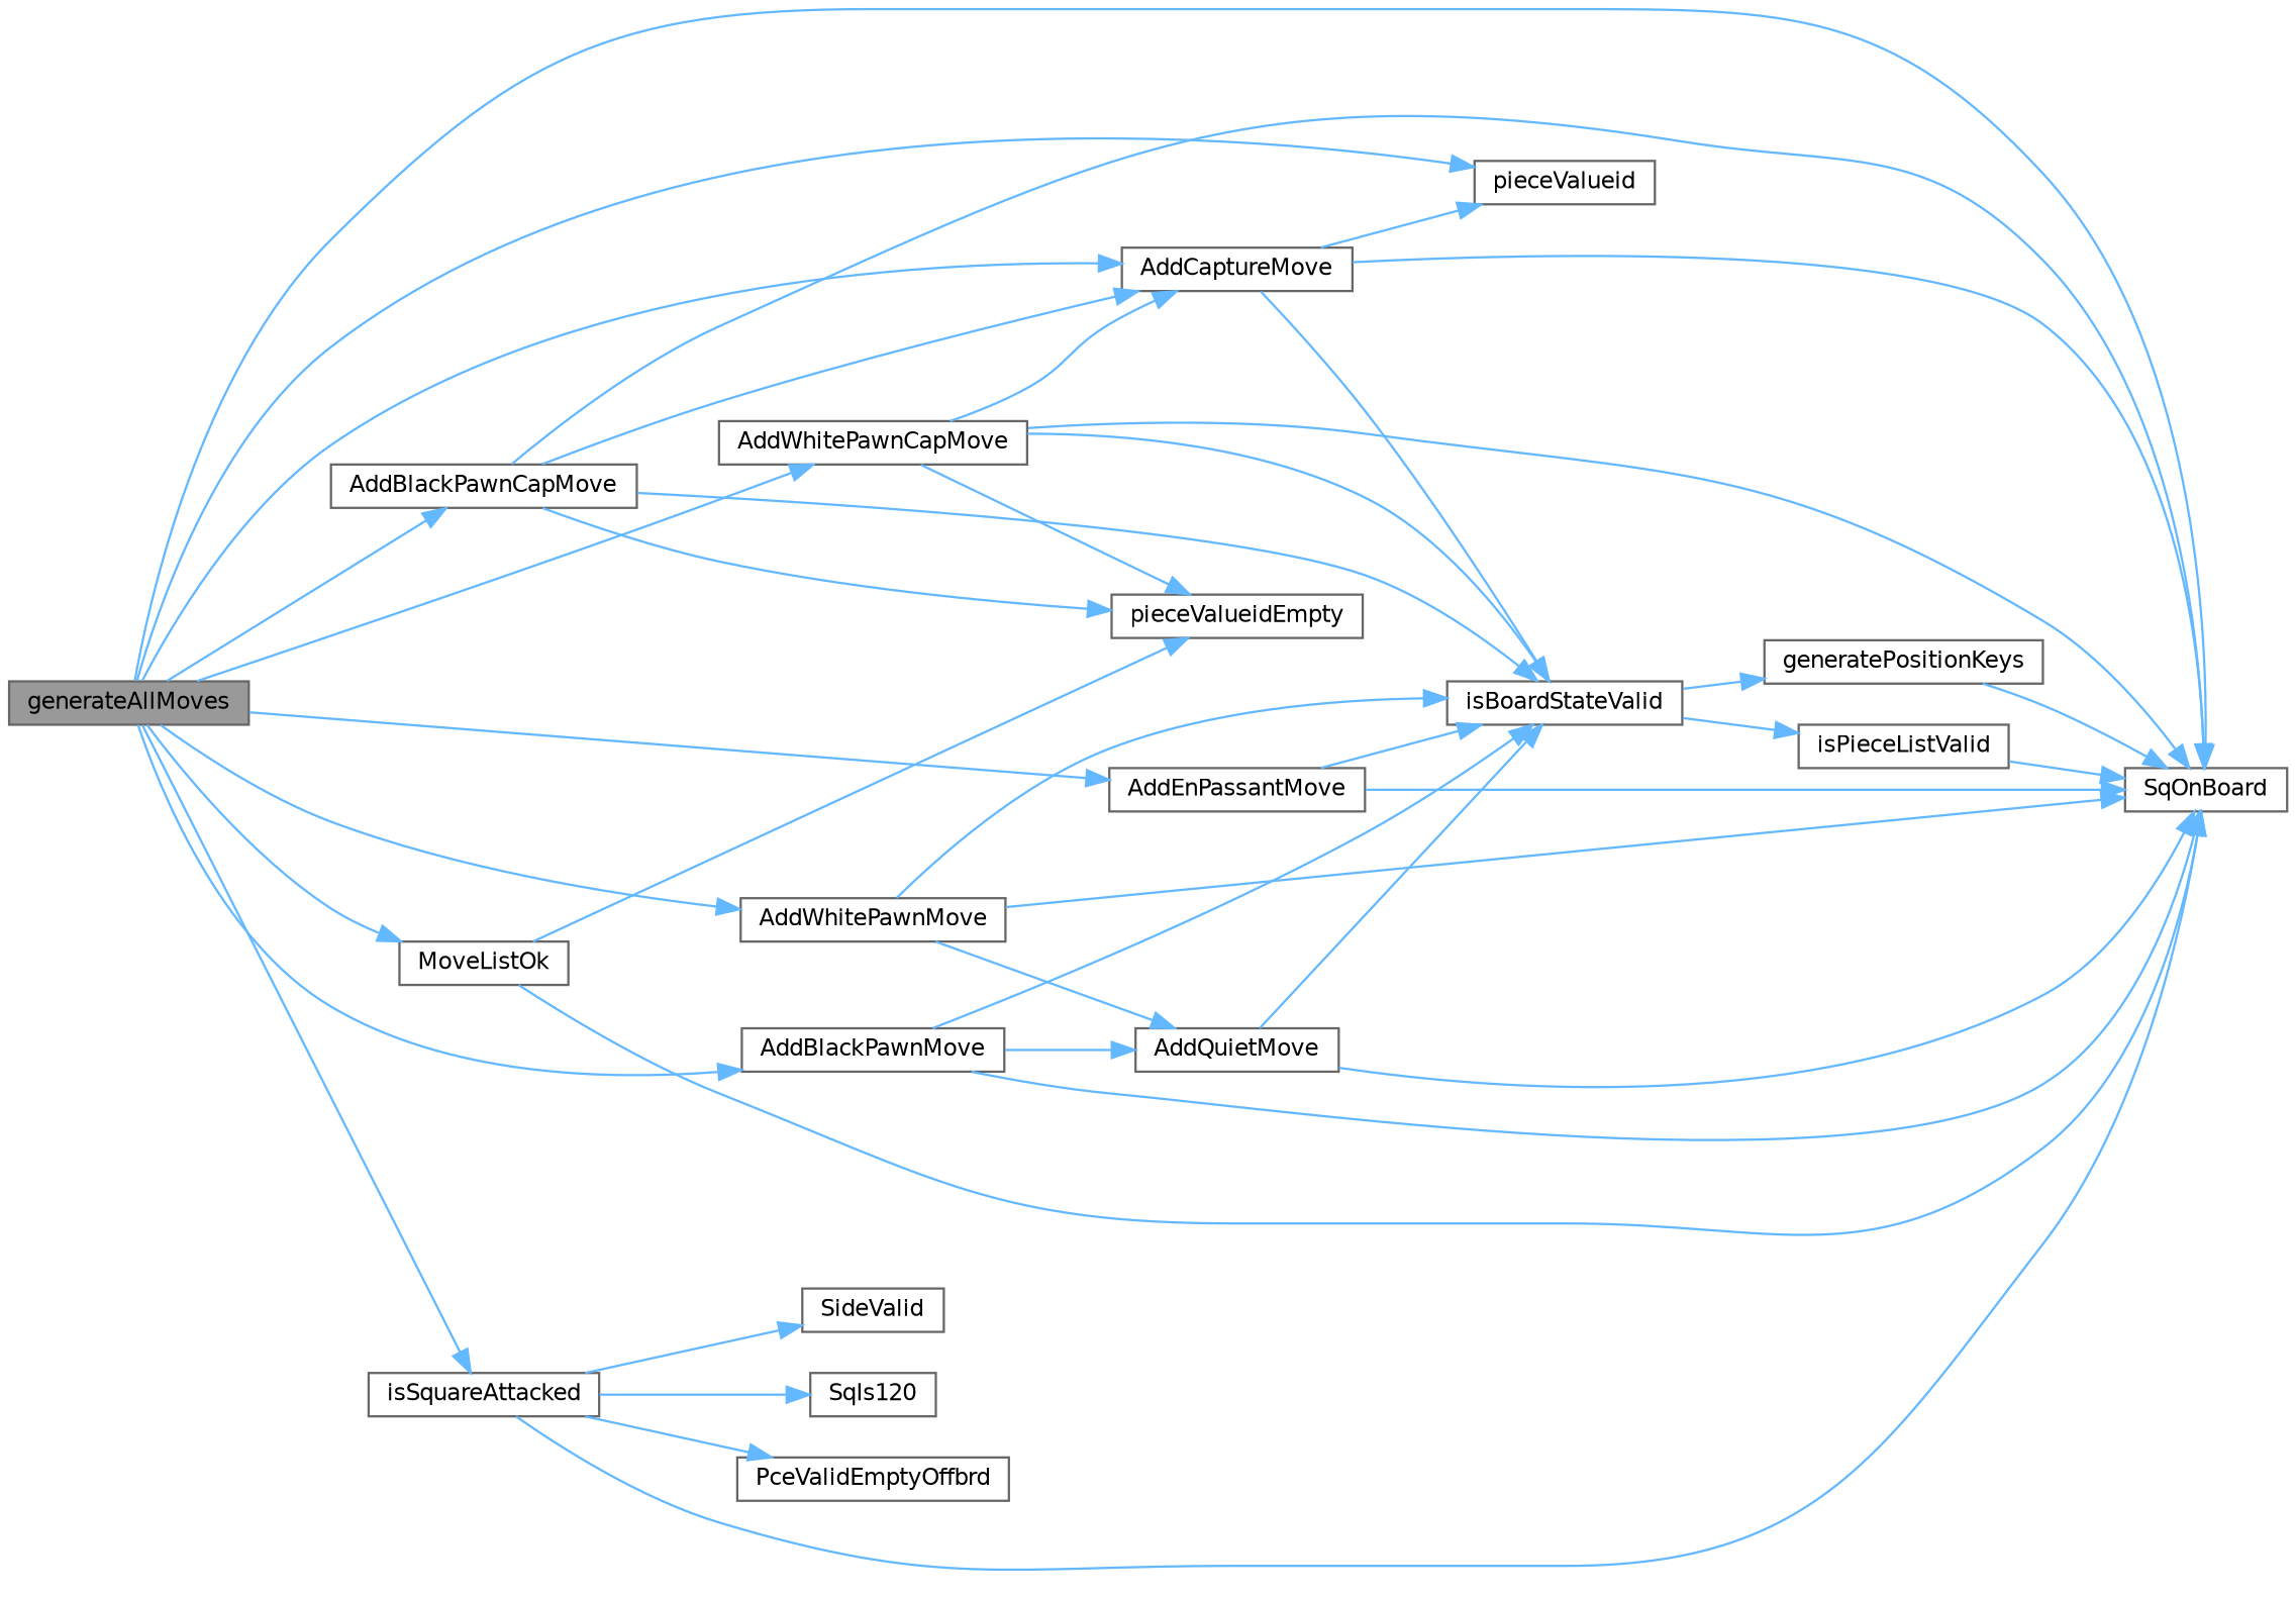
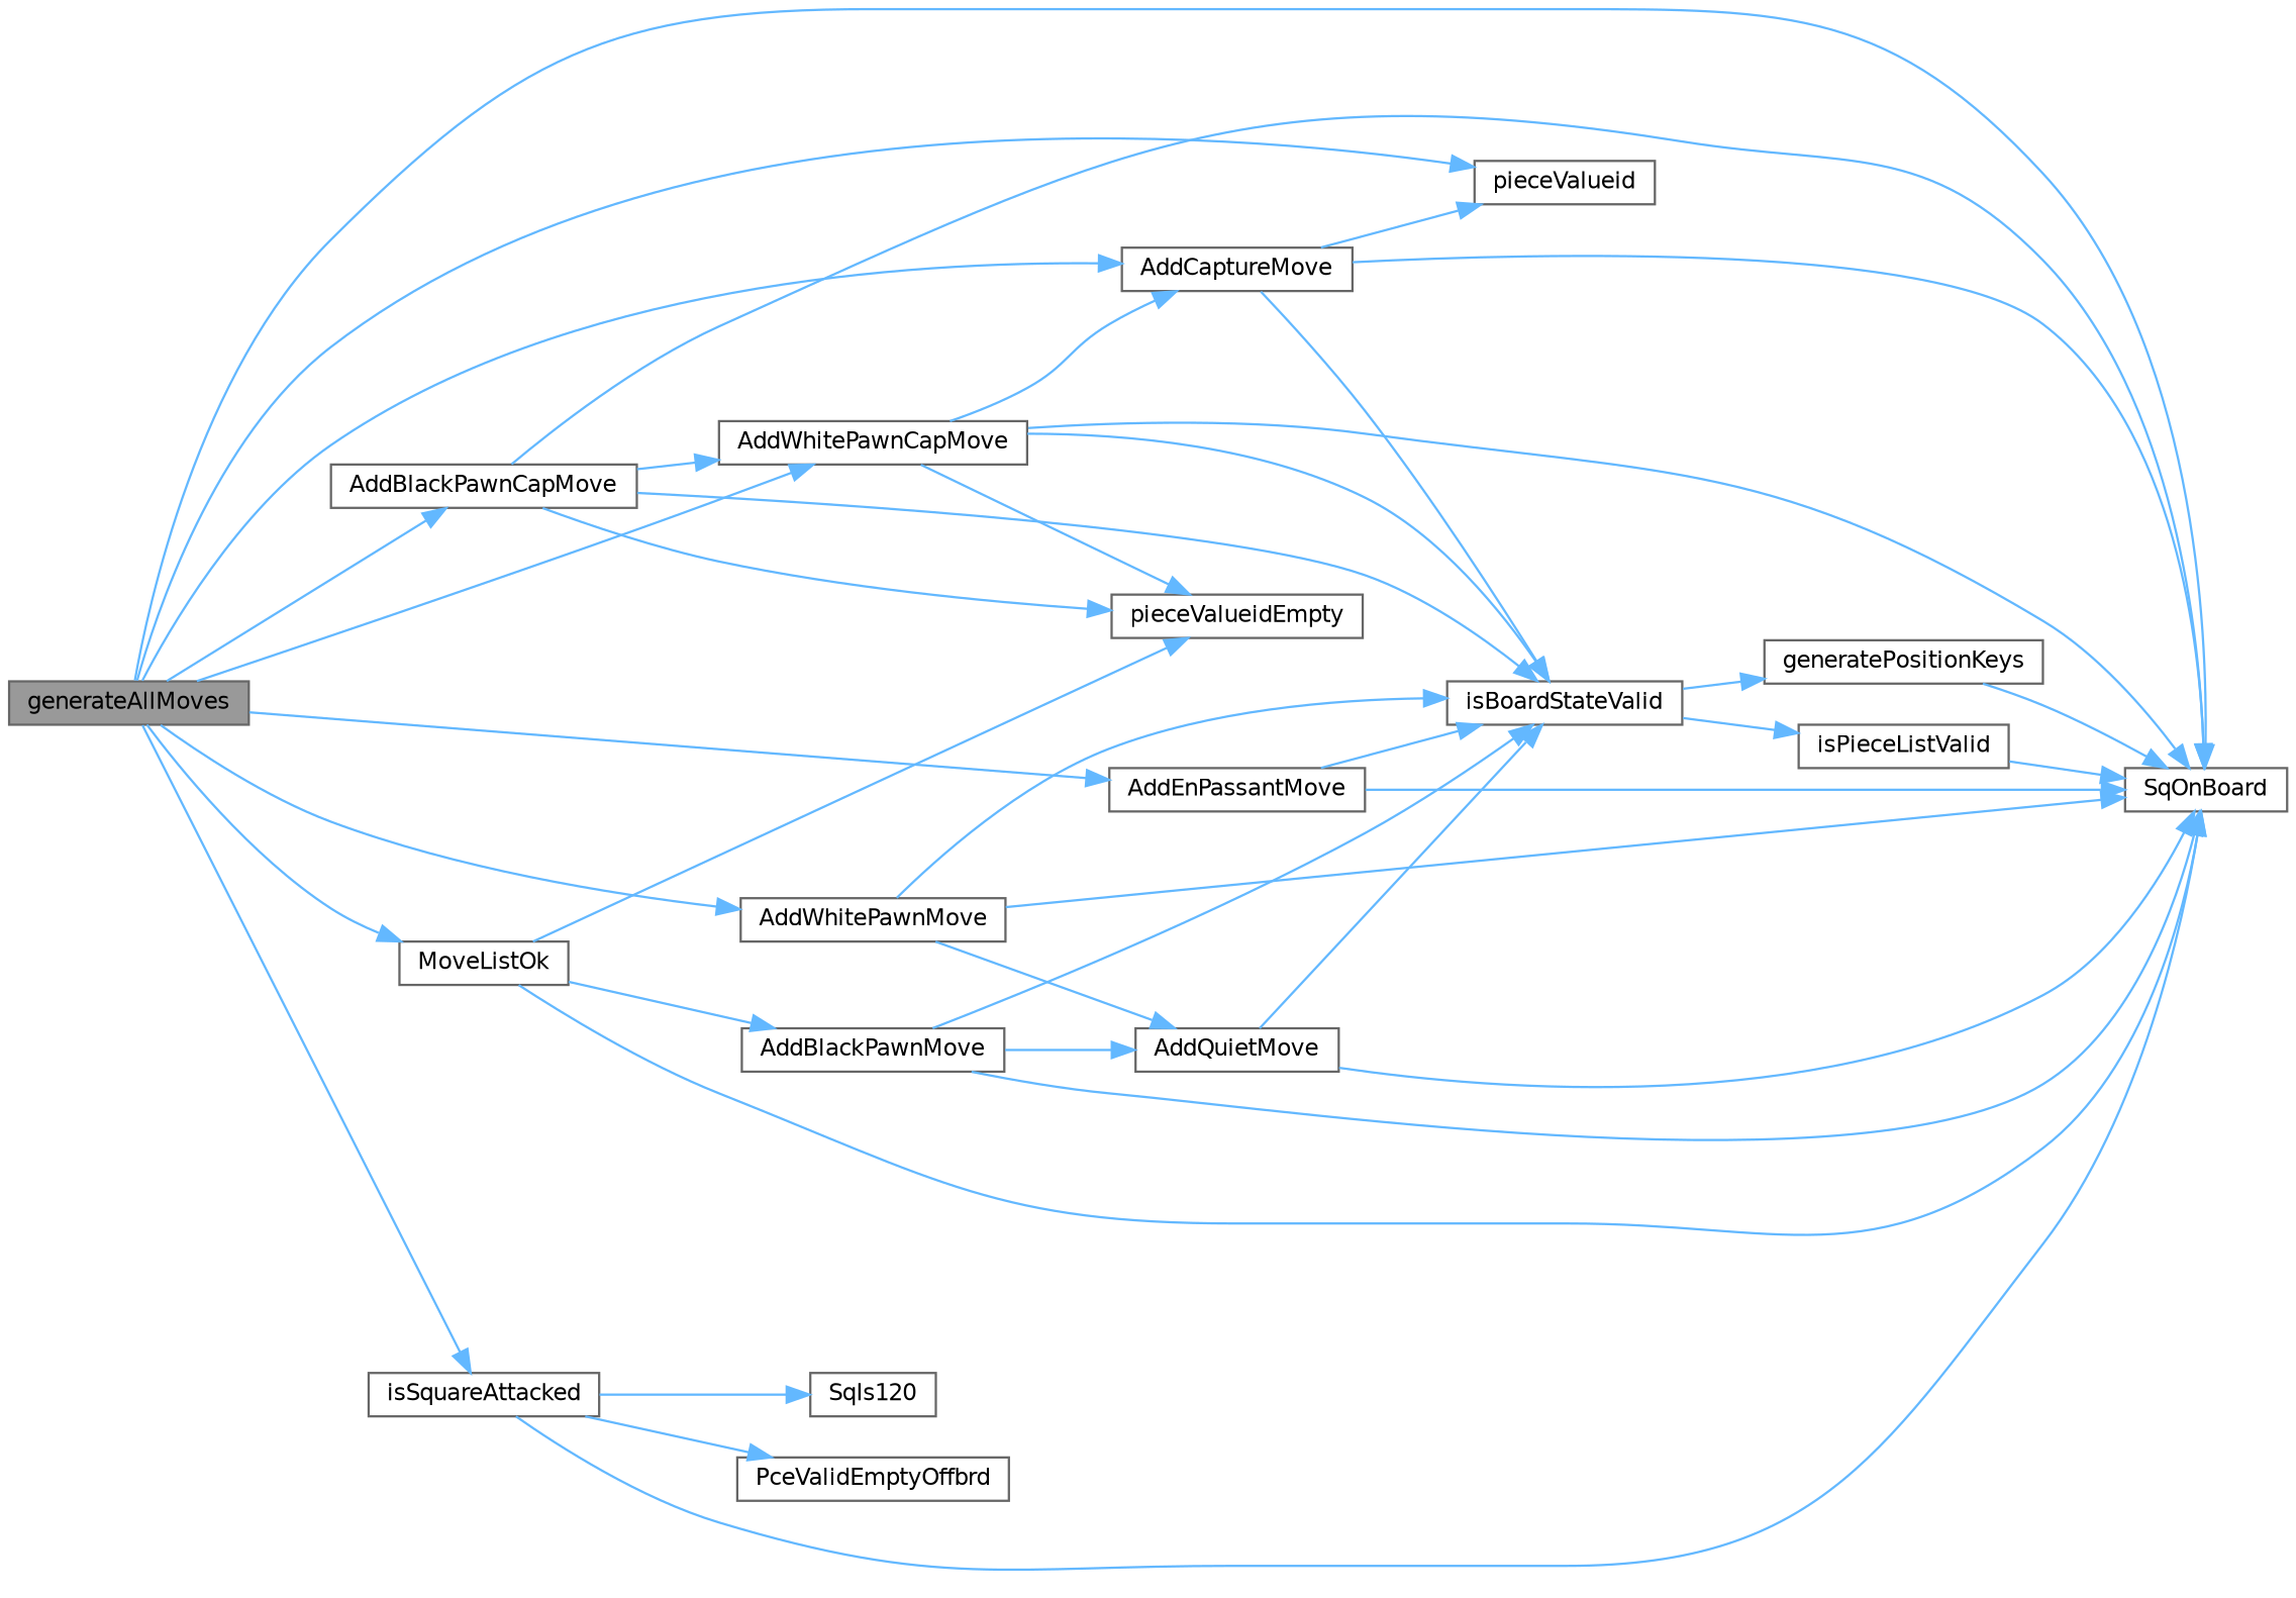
  digraph {
    rankdir=LR
    node [color=grey40 fillcolor=white fontname=Helvetica fontsize=10 shape=box style=filled]
    edge [color=steelblue1 fontname=Helvetica fontsize=10 labelfontname=Helvetica labelfontsize=10 style=solid]
    n1 [color=gray40 fillcolor=grey60 fontcolor=black height=0.2 label=generateAllMoves width=0.4]
    n2 [height=0.2 label=AddBlackPawnCapMove width=0.4]
    n3 [height=0.2 label=AddCaptureMove width=0.4]
    n4 [height=0.2 label=SqOnBoard width=0.4]
    n5 [height=0.2 label=pieceValueid width=0.4]
    n6 [height=0.2 label=AddBlackPawnMove width=0.4]
    n7 [height=0.2 label=AddEnPassantMove width=0.4]
    n8 [height=0.2 label=AddWhitePawnCapMove width=0.4]
    n9 [height=0.2 label=AddWhitePawnMove width=0.4]
    n10 [height=0.2 label=isSquareAttacked width=0.4]
    n11 [height=0.2 label=MoveListOk width=0.4]
    n12 [height=0.2 label=isBoardStateValid width=0.4]
    n13 [height=0.2 label=pieceValueidEmpty width=0.4]
    n14 [height=0.2 label=generatePositionKeys width=0.4]
    n15 [height=0.2 label=isPieceListValid width=0.4]
    n16 [height=0.2 label=AddQuietMove width=0.4]
    n17 [height=0.2 label=PceValidEmptyOffbrd width=0.4]
-   n18 [height=0.2 label=SideValid width=0.4]
    n19 [height=0.2 label=SqIs120 width=0.4]
    n1 -> n2
    n1 -> n3
    n1 -> n4
    n1 -> n5
-   n1 -> n6
+   n11 -> n6
    n1 -> n7
    n1 -> n8
    n1 -> n9
    n1 -> n10
    n1 -> n11
-   n2 -> n3
+   n2 -> n8
    n2 -> n4
    n2 -> n12
    n2 -> n13
    n3 -> n4
    n3 -> n5
    n3 -> n12
    n6 -> n4
    n6 -> n12
    n6 -> n16
    n7 -> n4
    n7 -> n12
    n8 -> n3
    n8 -> n4
    n8 -> n12
    n8 -> n13
    n9 -> n4
    n9 -> n12
    n9 -> n16
    n10 -> n4
    n10 -> n17
-   n10 -> n18
    n10 -> n19
    n11 -> n4
    n11 -> n13
    n12 -> n14
    n12 -> n15
    n14 -> n4
    n15 -> n4
    n16 -> n4
    n16 -> n12
  }
